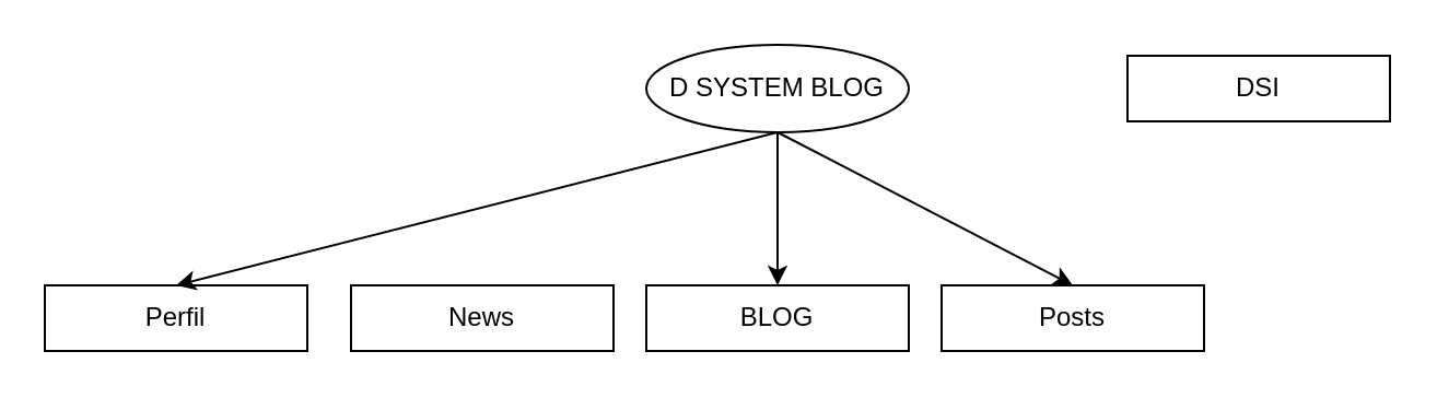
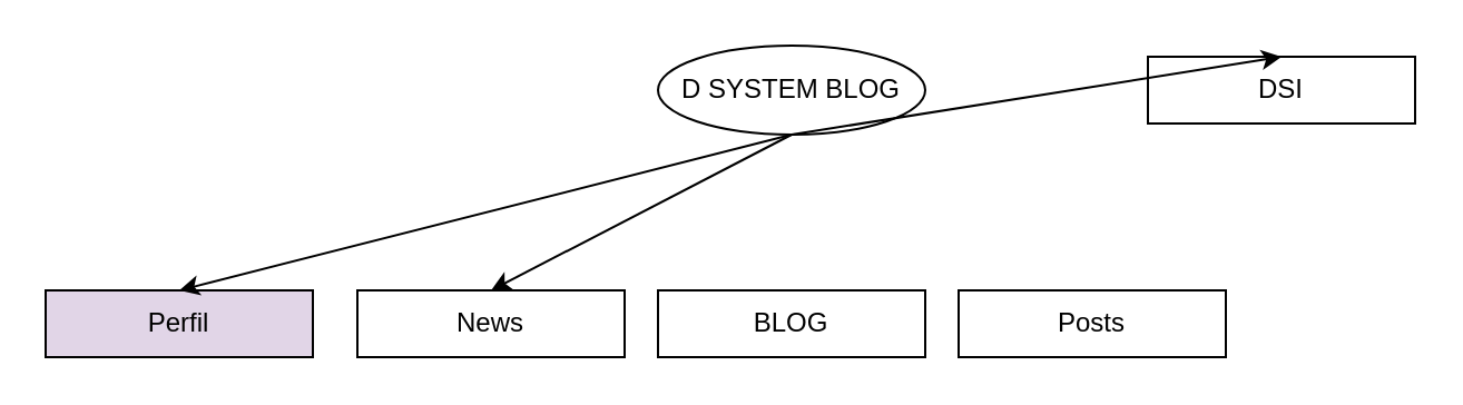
  <mxCell id="0" />
  <mxCell id="1" parent="0" />
- <mxCell id="2" value="" style="edgeStyle=none;html=1;" edge="1" parent="1" source="3" target="4"><mxGeometry relative="1" as="geometry" /></mxCell>
  <mxCell id="3" value="D SYSTEM BLOG" style="ellipse;whiteSpace=wrap;html=1;" vertex="1" parent="1"><mxGeometry x="295" y="20" width="120" height="40" as="geometry" /></mxCell>
  <mxCell id="4" value="BLOG" style="whiteSpace=wrap;html=1;" vertex="1" parent="1"><mxGeometry x="295" y="130" width="120" height="30" as="geometry" /></mxCell>
  <mxCell id="5" value="News" style="whiteSpace=wrap;html=1;" vertex="1" parent="1"><mxGeometry x="160" y="130" width="120" height="30" as="geometry" /></mxCell>
- <mxCell id="6" value="Perfil" style="whiteSpace=wrap;html=1;" vertex="1" parent="1"><mxGeometry x="20" y="130" width="120" height="30" as="geometry" /></mxCell>
+ <mxCell id="6" value="Perfil" style="whiteSpace=wrap;html=1;fillColor=#e1d5e7;" vertex="1" parent="1"><mxGeometry x="20" y="130" width="120" height="30" as="geometry" /></mxCell>
  <mxCell id="7" value="Posts" style="whiteSpace=wrap;html=1;" vertex="1" parent="1"><mxGeometry x="430" y="130" width="120" height="30" as="geometry" /></mxCell>
  <mxCell id="8" value="DSI" style="whiteSpace=wrap;html=1;" vertex="1" parent="1"><mxGeometry x="515" y="25" width="120" height="30" as="geometry" /></mxCell>
  <mxCell id="9" value="" style="edgeStyle=none;orthogonalLoop=1;jettySize=auto;html=1;exitX=0.5;exitY=1;exitDx=0;exitDy=0;entryX=0.5;entryY=0;entryDx=0;entryDy=0;" edge="1" parent="1" source="3" target="6"><mxGeometry width="80" relative="1" as="geometry"><mxPoint x="190" y="10" as="sourcePoint" /><mxPoint x="270" y="10" as="targetPoint" /><Array as="points" /></mxGeometry></mxCell>
- <mxCell id="11" value="" style="edgeStyle=none;orthogonalLoop=1;jettySize=auto;html=1;entryX=0.5;entryY=0;entryDx=0;entryDy=0;exitX=0.5;exitY=1;exitDx=0;exitDy=0;" edge="1" parent="1" source="3" target="7"><mxGeometry width="80" relative="1" as="geometry"><mxPoint x="410" y="80" as="sourcePoint" /><mxPoint x="230" y="140" as="targetPoint" /><Array as="points" /></mxGeometry></mxCell>
+ <mxCell id="10" value="" style="edgeStyle=none;orthogonalLoop=1;jettySize=auto;html=1;exitX=0.5;exitY=1;exitDx=0;exitDy=0;entryX=0.5;entryY=0;entryDx=0;entryDy=0;" edge="1" parent="1" source="3" target="5"><mxGeometry width="80" relative="1" as="geometry"><mxPoint x="365" y="70" as="sourcePoint" /><mxPoint x="90" y="140" as="targetPoint" /><Array as="points" /></mxGeometry></mxCell>
+ <mxCell id="12" value="" style="edgeStyle=none;orthogonalLoop=1;jettySize=auto;html=1;entryX=0.5;entryY=0;entryDx=0;entryDy=0;exitX=0.5;exitY=1;exitDx=0;exitDy=0;" edge="1" parent="1" source="3" target="8"><mxGeometry width="80" relative="1" as="geometry"><mxPoint x="440" y="70" as="sourcePoint" /><mxPoint x="500" y="140" as="targetPoint" /><Array as="points" /></mxGeometry></mxCell>
